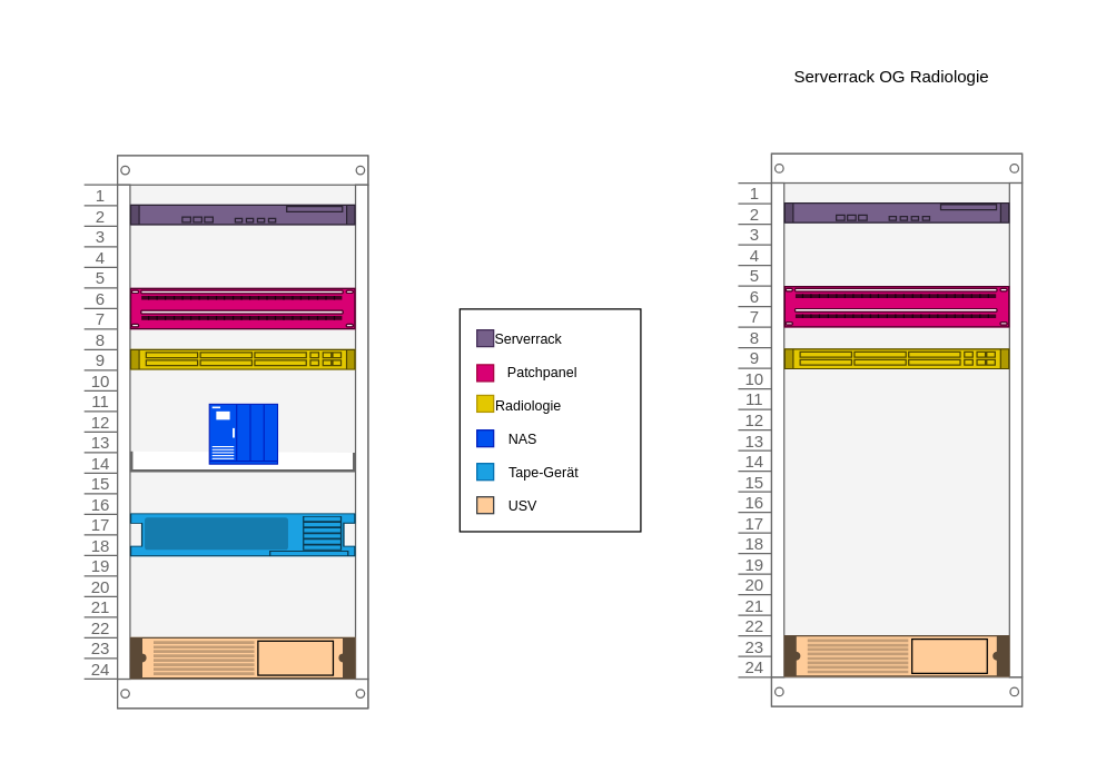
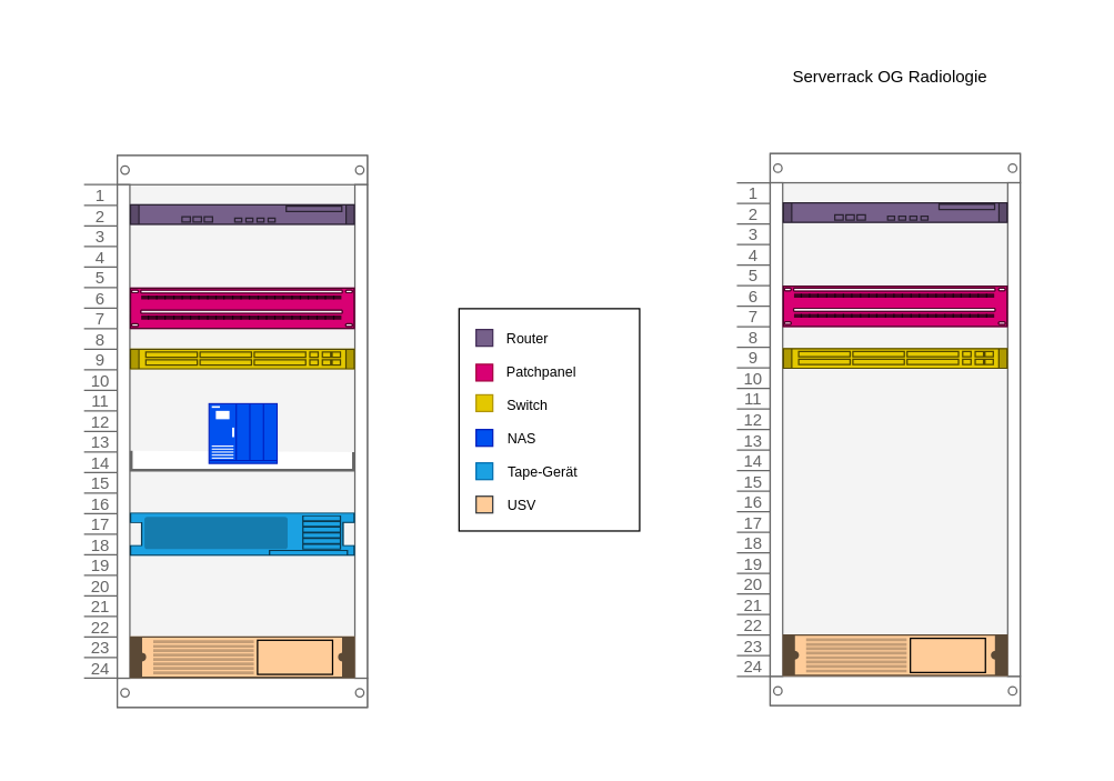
  <mxCell id="0" />
  <mxCell id="1" parent="0" />
  <mxCell id="2" value="" style="rounded=0;whiteSpace=wrap;html=1;fillColor=default;strokeColor=none;" vertex="1" parent="1"><mxGeometry x="20" y="20" width="760" height="520" as="geometry" /></mxCell>
  <mxCell id="3" value="" style="strokeColor=#666666;html=1;verticalLabelPosition=bottom;labelBackgroundColor=#ffffff;verticalAlign=top;outlineConnect=0;shadow=0;dashed=0;shape=mxgraph.rackGeneral.rackCabinet3;fillColor2=#f4f4f4;container=1;collapsible=0;childLayout=rack;allowGaps=1;marginLeft=33;marginRight=9;marginTop=21;marginBottom=22;textColor=#666666;numDisp=ascend;movable=1;resizable=1;rotatable=1;deletable=1;editable=1;locked=0;connectable=1;" vertex="1" parent="1"><mxGeometry x="60" y="111.37" width="204" height="395" as="geometry" /></mxCell>
  <mxCell id="4" value="" style="shape=mxgraph.rack.cisco.cisco_asr_1001_router;html=1;labelPosition=right;align=left;spacingLeft=15;dashed=0;shadow=0;fillColor=#76608a;fontColor=#ffffff;strokeColor=#432D57;" vertex="1" parent="3"><mxGeometry x="33" y="35" width="162" height="15" as="geometry" /></mxCell>
  <mxCell id="5" value="" style="strokeColor=#A50040;html=1;labelPosition=right;align=left;spacingLeft=15;shadow=0;dashed=0;outlineConnect=0;shape=mxgraph.rack.general.cat5e_enhanced_patch_panel_48_ports;fillColor=#d80073;fontColor=#ffffff;" vertex="1" parent="3"><mxGeometry x="33" y="95" width="162" height="30" as="geometry" /></mxCell>
  <mxCell id="6" value="" style="shape=mxgraph.rack.cisco.cisco_catalyst_4948_switch;html=1;labelPosition=right;align=left;spacingLeft=15;dashed=0;shadow=0;fillColor=#e3c800;fontColor=#000000;strokeColor=#B09500;" vertex="1" parent="3"><mxGeometry x="33" y="139" width="162" height="15" as="geometry" /></mxCell>
  <mxCell id="7" value="" style="strokeColor=#666666;html=1;labelPosition=right;align=left;spacingLeft=15;shadow=0;dashed=0;outlineConnect=0;shape=mxgraph.rackGeneral.shelf;container=1;collapsible=0" vertex="1" parent="3"><mxGeometry x="33" y="212.5" width="162" height="15" as="geometry" /></mxCell>
  <mxCell id="8" value="" style="shape=mxgraph.rack.oracle.sun_server_x2-4;html=1;labelPosition=right;align=left;spacingLeft=15;dashed=0;shadow=0;fillColor=#1ba1e2;fontColor=#ffffff;strokeColor=#006EAF;" vertex="1" parent="3"><mxGeometry x="33" y="257" width="162" height="31" as="geometry" /></mxCell>
  <mxCell id="9" value="" style="shape=mxgraph.rack.apc.apc_smart_ups_1000-3000_va_2u;html=1;labelPosition=right;align=left;spacingLeft=15;dashed=0;shadow=0;fillColor=#ffcc99;strokeColor=#36393d;" vertex="1" parent="3"><mxGeometry x="33" y="346" width="162" height="30" as="geometry" /></mxCell>
  <mxCell id="10" value="" style="rounded=0;whiteSpace=wrap;html=1;fillColor=none;" vertex="1" parent="1"><mxGeometry x="330" y="221.63" width="130" height="160" as="geometry" /></mxCell>
  <mxCell id="11" value="NAS" style="text;html=1;align=center;verticalAlign=middle;resizable=0;points=[];autosize=1;strokeColor=none;fillColor=none;fontSize=10;" vertex="1" parent="1"><mxGeometry x="355" y="299.63" width="40" height="30" as="geometry" /></mxCell>
- <mxCell id="12" value="Serverrack" style="text;html=1;align=center;verticalAlign=middle;resizable=0;points=[];autosize=1;strokeColor=none;fillColor=none;fontSize=10;" vertex="1" parent="1"><mxGeometry x="354.27" y="227.63" width="50" height="30" as="geometry" /></mxCell>
- <mxCell id="13" value="Radiologie" style="text;html=1;align=center;verticalAlign=middle;resizable=0;points=[];autosize=1;strokeColor=none;fillColor=none;fontSize=10;" vertex="1" parent="1"><mxGeometry x="354.27" y="275.63" width="50" height="30" as="geometry" /></mxCell>
+ <mxCell id="12" value="Router" style="text;html=1;align=center;verticalAlign=middle;resizable=0;points=[];autosize=1;strokeColor=none;fillColor=none;fontSize=10;" vertex="1" parent="1"><mxGeometry x="354.27" y="227.63" width="50" height="30" as="geometry" /></mxCell>
+ <mxCell id="13" value="Switch" style="text;html=1;align=center;verticalAlign=middle;resizable=0;points=[];autosize=1;strokeColor=none;fillColor=none;fontSize=10;" vertex="1" parent="1"><mxGeometry x="354.27" y="275.63" width="50" height="30" as="geometry" /></mxCell>
  <mxCell id="14" value="Patchpanel" style="text;html=1;align=center;verticalAlign=middle;resizable=0;points=[];autosize=1;strokeColor=none;fillColor=none;fontSize=10;" vertex="1" parent="1"><mxGeometry x="354.27" y="251.63" width="70" height="30" as="geometry" /></mxCell>
  <mxCell id="15" value="" style="rounded=0;whiteSpace=wrap;html=1;fillColor=#d80073;fontColor=#ffffff;strokeColor=#A50040;" vertex="1" parent="1"><mxGeometry x="342.27" y="261.63" width="12" height="12" as="geometry" /></mxCell>
  <mxCell id="16" value="" style="rounded=0;whiteSpace=wrap;html=1;fillColor=#76608a;fontColor=#ffffff;strokeColor=#432D57;" vertex="1" parent="1"><mxGeometry x="342.27" y="236.63" width="12" height="12" as="geometry" /></mxCell>
  <mxCell id="17" value="" style="rounded=0;whiteSpace=wrap;html=1;fillColor=#0050ef;fontColor=#ffffff;strokeColor=#001DBC;" vertex="1" parent="1"><mxGeometry x="342.27" y="308.63" width="12" height="12" as="geometry" /></mxCell>
  <mxCell id="18" value="" style="rounded=0;whiteSpace=wrap;html=1;fillColor=#e3c800;fontColor=#000000;strokeColor=#B09500;" vertex="1" parent="1"><mxGeometry x="342.27" y="283.63" width="12" height="12" as="geometry" /></mxCell>
  <mxCell id="19" value="" style="rounded=0;whiteSpace=wrap;html=1;fillColor=#ffcc99;strokeColor=#36393d;" vertex="1" parent="1"><mxGeometry x="342.27" y="356.63" width="12" height="12" as="geometry" /></mxCell>
  <mxCell id="20" value="USV" style="text;html=1;align=center;verticalAlign=middle;resizable=0;points=[];autosize=1;strokeColor=none;fillColor=none;fontSize=10;" vertex="1" parent="1"><mxGeometry x="355" y="347.63" width="40" height="30" as="geometry" /></mxCell>
  <mxCell id="21" value="" style="fontColor=#ffffff;verticalAlign=top;verticalLabelPosition=bottom;labelPosition=center;align=center;html=1;outlineConnect=0;fillColor=#0050ef;strokeColor=#001DBC;gradientDirection=north;strokeWidth=2;shape=mxgraph.networks.ups_enterprise;" vertex="1" parent="1"><mxGeometry x="150" y="290" width="49" height="43" as="geometry" /></mxCell>
  <mxCell id="22" value="&lt;span style=&quot;color: rgba(0, 0, 0, 0); font-family: monospace; font-size: 0px; text-align: start;&quot;&gt;%3CmxGraphModel%3E%3Croot%3E%3CmxCell%20id%3D%220%22%2F%3E%3CmxCell%20id%3D%221%22%20parent%3D%220%22%2F%3E%3CmxCell%20id%3D%222%22%20value%3D%22NAS%22%20style%3D%22text%3Bhtml%3D1%3Balign%3Dcenter%3BverticalAlign%3Dmiddle%3Bresizable%3D0%3Bpoints%3D%5B%5D%3Bautosize%3D1%3BstrokeColor%3Dnone%3BfillColor%3Dnone%3BfontSize%3D10%3B%22%20vertex%3D%221%22%20parent%3D%221%22%3E%3CmxGeometry%20x%3D%221545%22%20y%3D%22339%22%20width%3D%2240%22%20height%3D%2230%22%20as%3D%22geometry%22%2F%3E%3C%2FmxCell%3E%3C%2Froot%3E%3C%2FmxGraphModel%3E&lt;/span&gt;Tape-Gerät" style="text;html=1;align=center;verticalAlign=middle;resizable=0;points=[];autosize=1;strokeColor=none;fillColor=none;fontSize=10;" vertex="1" parent="1"><mxGeometry x="355" y="323.63" width="70" height="30" as="geometry" /></mxCell>
  <mxCell id="23" value="" style="rounded=0;whiteSpace=wrap;html=1;fillColor=#1ba1e2;fontColor=#ffffff;strokeColor=#006EAF;" vertex="1" parent="1"><mxGeometry x="342.27" y="332.63" width="12" height="12" as="geometry" /></mxCell>
  <mxCell id="24" value="" style="strokeColor=#666666;html=1;verticalLabelPosition=bottom;labelBackgroundColor=#ffffff;verticalAlign=top;outlineConnect=0;shadow=0;dashed=0;shape=mxgraph.rackGeneral.rackCabinet3;fillColor2=#f4f4f4;container=1;collapsible=0;childLayout=rack;allowGaps=1;marginLeft=33;marginRight=9;marginTop=21;marginBottom=22;textColor=#666666;numDisp=ascend;" vertex="1" parent="1"><mxGeometry x="530" y="110" width="204" height="395" as="geometry" /></mxCell>
  <mxCell id="25" value="" style="shape=mxgraph.rack.cisco.cisco_asr_1001_router;html=1;labelPosition=right;align=left;spacingLeft=15;dashed=0;shadow=0;fillColor=#76608a;fontColor=#ffffff;strokeColor=#432D57;" vertex="1" parent="24"><mxGeometry x="33" y="35" width="162" height="15" as="geometry" /></mxCell>
  <mxCell id="26" value="" style="strokeColor=#A50040;html=1;labelPosition=right;align=left;spacingLeft=15;shadow=0;dashed=0;outlineConnect=0;shape=mxgraph.rack.general.cat5e_enhanced_patch_panel_48_ports;fillColor=#d80073;fontColor=#ffffff;" vertex="1" parent="24"><mxGeometry x="33" y="95" width="162" height="30" as="geometry" /></mxCell>
  <mxCell id="27" value="" style="shape=mxgraph.rack.cisco.cisco_catalyst_4948_switch;html=1;labelPosition=right;align=left;spacingLeft=15;dashed=0;shadow=0;fillColor=#e3c800;fontColor=#000000;strokeColor=#B09500;" vertex="1" parent="24"><mxGeometry x="33" y="140" width="162" height="15" as="geometry" /></mxCell>
  <mxCell id="28" value="" style="shape=mxgraph.rack.apc.apc_smart_ups_1000-3000_va_2u;html=1;labelPosition=right;align=left;spacingLeft=15;dashed=0;shadow=0;fillColor=#ffcc99;strokeColor=#36393d;" vertex="1" parent="24"><mxGeometry x="33" y="346" width="162" height="30" as="geometry" /></mxCell>
  <mxCell id="29" value="Serverrack OG Radiologie" style="text;html=1;align=center;verticalAlign=middle;resizable=0;points=[];autosize=1;strokeColor=none;fillColor=none;" vertex="1" parent="1"><mxGeometry x="560" y="40" width="160" height="30" as="geometry" /></mxCell>
